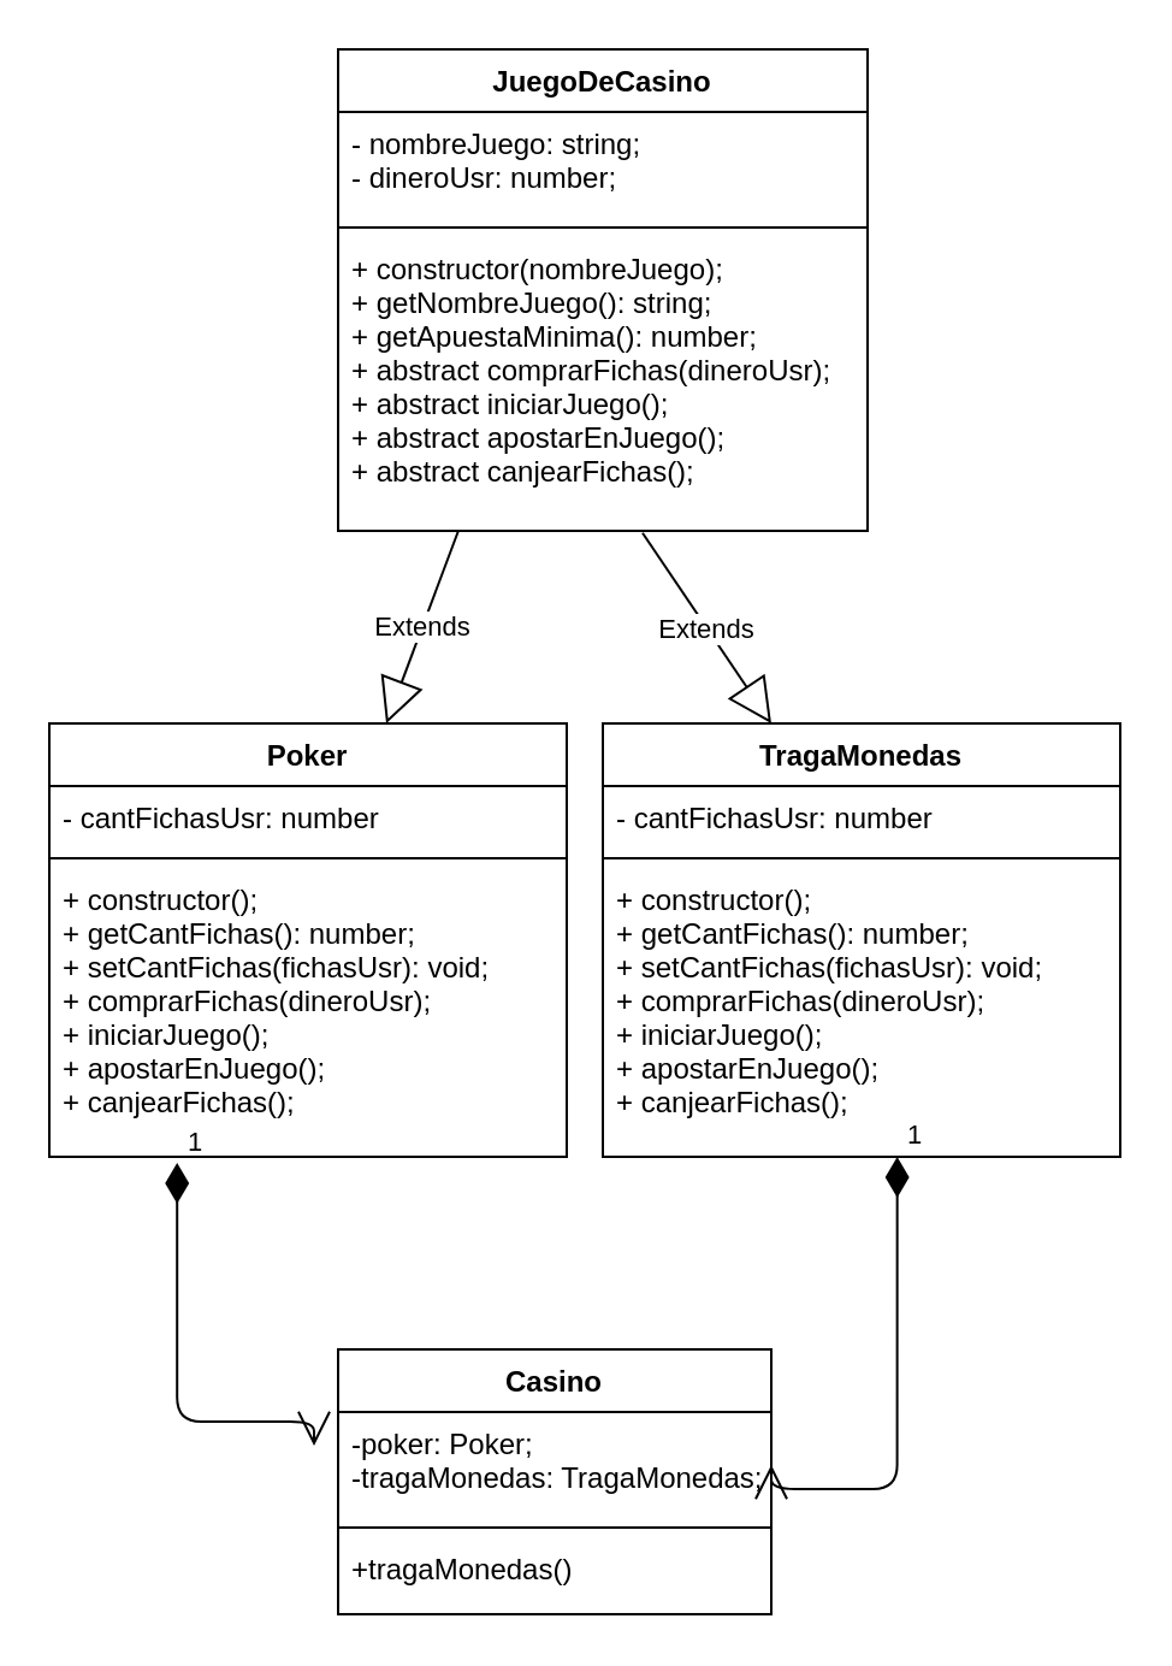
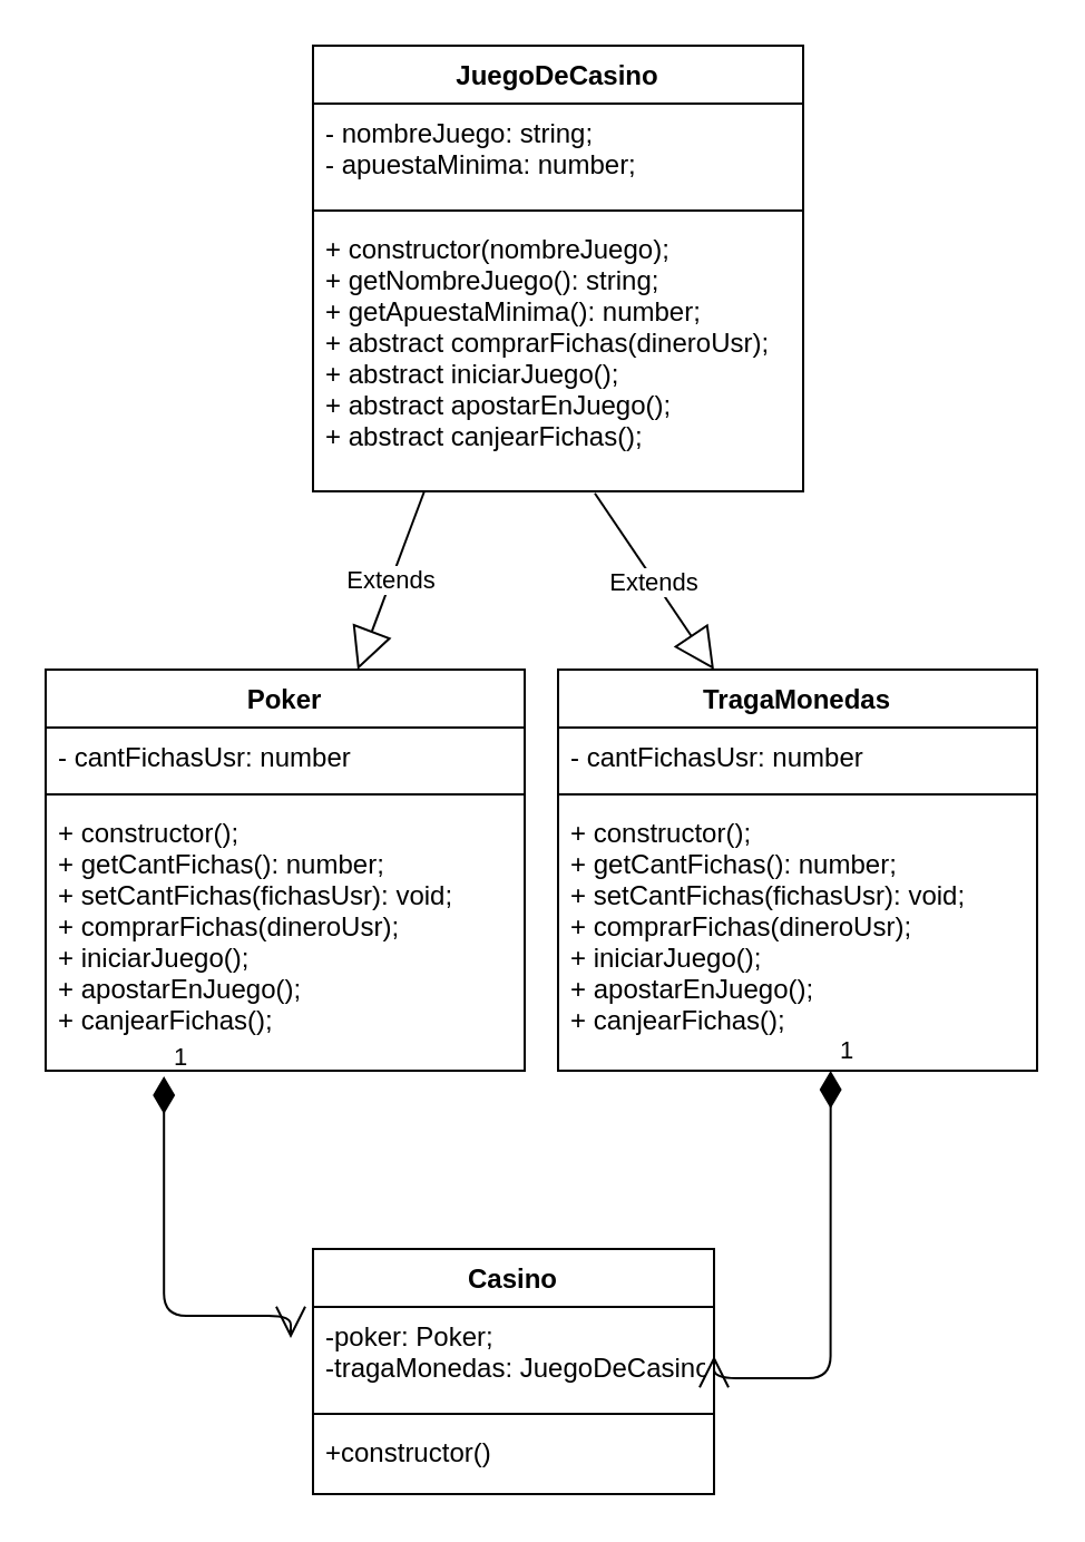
  <mxCell id="0" />
  <mxCell id="1" parent="0" />
  <mxCell id="2" value="Casino" style="swimlane;fontStyle=1;align=center;verticalAlign=top;childLayout=stackLayout;horizontal=1;startSize=26;horizontalStack=0;resizeParent=1;resizeParentMax=0;resizeLast=0;collapsible=1;marginBottom=0;" vertex="1" parent="1"><mxGeometry x="140" y="560" width="180" height="110" as="geometry" /></mxCell>
- <mxCell id="3" value="-poker: Poker;&#10;-tragaMonedas: TragaMonedas;" style="text;strokeColor=none;fillColor=none;align=left;verticalAlign=top;spacingLeft=4;spacingRight=4;overflow=hidden;rotatable=0;points=[[0,0.5],[1,0.5]];portConstraint=eastwest;" vertex="1" parent="2"><mxGeometry y="26" width="180" height="44" as="geometry" /></mxCell>
+ <mxCell id="3" value="-poker: Poker;&#10;-tragaMonedas: JuegoDeCasino;" style="text;strokeColor=none;fillColor=none;align=left;verticalAlign=top;spacingLeft=4;spacingRight=4;overflow=hidden;rotatable=0;points=[[0,0.5],[1,0.5]];portConstraint=eastwest;" vertex="1" parent="2"><mxGeometry y="26" width="180" height="44" as="geometry" /></mxCell>
  <mxCell id="4" value="" style="line;strokeWidth=1;fillColor=none;align=left;verticalAlign=middle;spacingTop=-1;spacingLeft=3;spacingRight=3;rotatable=0;labelPosition=right;points=[];portConstraint=eastwest;strokeColor=inherit;" vertex="1" parent="2"><mxGeometry y="70" width="180" height="8" as="geometry" /></mxCell>
- <mxCell id="5" value="+tragaMonedas()" style="text;strokeColor=none;fillColor=none;align=left;verticalAlign=top;spacingLeft=4;spacingRight=4;overflow=hidden;rotatable=0;points=[[0,0.5],[1,0.5]];portConstraint=eastwest;" vertex="1" parent="2"><mxGeometry y="78" width="180" height="32" as="geometry" /></mxCell>
+ <mxCell id="5" value="+constructor()" style="text;strokeColor=none;fillColor=none;align=left;verticalAlign=top;spacingLeft=4;spacingRight=4;overflow=hidden;rotatable=0;points=[[0,0.5],[1,0.5]];portConstraint=eastwest;" vertex="1" parent="2"><mxGeometry y="78" width="180" height="32" as="geometry" /></mxCell>
  <mxCell id="6" value="1" style="endArrow=open;html=1;endSize=12;startArrow=diamondThin;startSize=14;startFill=1;edgeStyle=orthogonalEdgeStyle;align=left;verticalAlign=bottom;exitX=0.247;exitY=1.021;exitDx=0;exitDy=0;exitPerimeter=0;" edge="1" parent="1" source="15"><mxGeometry x="-1" y="3" relative="1" as="geometry"><mxPoint x="50" y="490" as="sourcePoint" /><mxPoint x="130" y="600" as="targetPoint" /><Array as="points"><mxPoint x="73" y="590" /><mxPoint x="130" y="590" /></Array></mxGeometry></mxCell>
  <mxCell id="7" value="JuegoDeCasino" style="swimlane;fontStyle=1;align=center;verticalAlign=top;childLayout=stackLayout;horizontal=1;startSize=26;horizontalStack=0;resizeParent=1;resizeParentMax=0;resizeLast=0;collapsible=1;marginBottom=0;" vertex="1" parent="1"><mxGeometry x="140" y="20" width="220" height="200" as="geometry" /></mxCell>
- <mxCell id="8" value="- nombreJuego: string;&#10;- dineroUsr: number;" style="text;strokeColor=none;fillColor=none;align=left;verticalAlign=top;spacingLeft=4;spacingRight=4;overflow=hidden;rotatable=0;points=[[0,0.5],[1,0.5]];portConstraint=eastwest;" vertex="1" parent="7"><mxGeometry y="26" width="220" height="44" as="geometry" /></mxCell>
+ <mxCell id="8" value="- nombreJuego: string;&#10;- apuestaMinima: number;" style="text;strokeColor=none;fillColor=none;align=left;verticalAlign=top;spacingLeft=4;spacingRight=4;overflow=hidden;rotatable=0;points=[[0,0.5],[1,0.5]];portConstraint=eastwest;" vertex="1" parent="7"><mxGeometry y="26" width="220" height="44" as="geometry" /></mxCell>
  <mxCell id="9" value="" style="line;strokeWidth=1;fillColor=none;align=left;verticalAlign=middle;spacingTop=-1;spacingLeft=3;spacingRight=3;rotatable=0;labelPosition=right;points=[];portConstraint=eastwest;strokeColor=inherit;" vertex="1" parent="7"><mxGeometry y="70" width="220" height="8" as="geometry" /></mxCell>
  <mxCell id="10" value="+ constructor(nombreJuego);&#10;+ getNombreJuego(): string;&#10;+ getApuestaMinima(): number;&#10;+ abstract comprarFichas(dineroUsr);&#10;+ abstract iniciarJuego();&#10;+ abstract apostarEnJuego();&#10;+ abstract canjearFichas();&#10;" style="text;strokeColor=none;fillColor=none;align=left;verticalAlign=top;spacingLeft=4;spacingRight=4;overflow=hidden;rotatable=0;points=[[0,0.5],[1,0.5]];portConstraint=eastwest;" vertex="1" parent="7"><mxGeometry y="78" width="220" height="122" as="geometry" /></mxCell>
  <mxCell id="11" value="Extends" style="endArrow=block;endSize=16;endFill=0;html=1;exitX=0.227;exitY=1;exitDx=0;exitDy=0;exitPerimeter=0;" edge="1" parent="1" source="10"><mxGeometry width="160" relative="1" as="geometry"><mxPoint x="130" y="260" as="sourcePoint" /><mxPoint x="160" y="300" as="targetPoint" /></mxGeometry></mxCell>
  <mxCell id="12" value="Poker" style="swimlane;fontStyle=1;align=center;verticalAlign=top;childLayout=stackLayout;horizontal=1;startSize=26;horizontalStack=0;resizeParent=1;resizeParentMax=0;resizeLast=0;collapsible=1;marginBottom=0;" vertex="1" parent="1"><mxGeometry x="20" y="300" width="215" height="180" as="geometry" /></mxCell>
  <mxCell id="13" value="- cantFichasUsr: number" style="text;strokeColor=none;fillColor=none;align=left;verticalAlign=top;spacingLeft=4;spacingRight=4;overflow=hidden;rotatable=0;points=[[0,0.5],[1,0.5]];portConstraint=eastwest;" vertex="1" parent="12"><mxGeometry y="26" width="215" height="26" as="geometry" /></mxCell>
  <mxCell id="14" value="" style="line;strokeWidth=1;fillColor=none;align=left;verticalAlign=middle;spacingTop=-1;spacingLeft=3;spacingRight=3;rotatable=0;labelPosition=right;points=[];portConstraint=eastwest;strokeColor=inherit;" vertex="1" parent="12"><mxGeometry y="52" width="215" height="8" as="geometry" /></mxCell>
  <mxCell id="15" value="+ constructor();&#10;+ getCantFichas(): number;&#10;+ setCantFichas(fichasUsr): void;&#10;+ comprarFichas(dineroUsr);&#10;+ iniciarJuego();&#10;+ apostarEnJuego();&#10;+ canjearFichas();" style="text;strokeColor=none;fillColor=none;align=left;verticalAlign=top;spacingLeft=4;spacingRight=4;overflow=hidden;rotatable=0;points=[[0,0.5],[1,0.5]];portConstraint=eastwest;" vertex="1" parent="12"><mxGeometry y="60" width="215" height="120" as="geometry" /></mxCell>
  <mxCell id="16" value="Extends" style="endArrow=block;endSize=16;endFill=0;html=1;exitX=0.575;exitY=1.007;exitDx=0;exitDy=0;exitPerimeter=0;" edge="1" parent="1" source="10"><mxGeometry width="160" relative="1" as="geometry"><mxPoint x="240" y="250" as="sourcePoint" /><mxPoint x="320" y="300" as="targetPoint" /></mxGeometry></mxCell>
  <mxCell id="17" value="TragaMonedas" style="swimlane;fontStyle=1;align=center;verticalAlign=top;childLayout=stackLayout;horizontal=1;startSize=26;horizontalStack=0;resizeParent=1;resizeParentMax=0;resizeLast=0;collapsible=1;marginBottom=0;" vertex="1" parent="1"><mxGeometry x="250" y="300" width="215" height="180" as="geometry" /></mxCell>
  <mxCell id="18" value="- cantFichasUsr: number" style="text;strokeColor=none;fillColor=none;align=left;verticalAlign=top;spacingLeft=4;spacingRight=4;overflow=hidden;rotatable=0;points=[[0,0.5],[1,0.5]];portConstraint=eastwest;" vertex="1" parent="17"><mxGeometry y="26" width="215" height="26" as="geometry" /></mxCell>
  <mxCell id="19" value="" style="line;strokeWidth=1;fillColor=none;align=left;verticalAlign=middle;spacingTop=-1;spacingLeft=3;spacingRight=3;rotatable=0;labelPosition=right;points=[];portConstraint=eastwest;strokeColor=inherit;" vertex="1" parent="17"><mxGeometry y="52" width="215" height="8" as="geometry" /></mxCell>
  <mxCell id="20" value="+ constructor();&#10;+ getCantFichas(): number;&#10;+ setCantFichas(fichasUsr): void;&#10;+ comprarFichas(dineroUsr);&#10;+ iniciarJuego();&#10;+ apostarEnJuego();&#10;+ canjearFichas();" style="text;strokeColor=none;fillColor=none;align=left;verticalAlign=top;spacingLeft=4;spacingRight=4;overflow=hidden;rotatable=0;points=[[0,0.5],[1,0.5]];portConstraint=eastwest;" vertex="1" parent="17"><mxGeometry y="60" width="215" height="120" as="geometry" /></mxCell>
  <mxCell id="21" value="1" style="endArrow=open;html=1;endSize=12;startArrow=diamondThin;startSize=14;startFill=1;edgeStyle=orthogonalEdgeStyle;align=left;verticalAlign=bottom;exitX=0.569;exitY=1;exitDx=0;exitDy=0;exitPerimeter=0;entryX=1;entryY=0.5;entryDx=0;entryDy=0;" edge="1" parent="1" source="20" target="3"><mxGeometry x="-1" y="3" relative="1" as="geometry"><mxPoint x="-20" y="390" as="sourcePoint" /><mxPoint x="372" y="620" as="targetPoint" /><Array as="points"><mxPoint x="372" y="618" /></Array></mxGeometry></mxCell>
